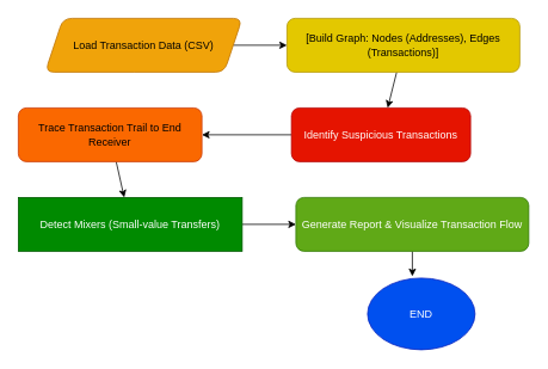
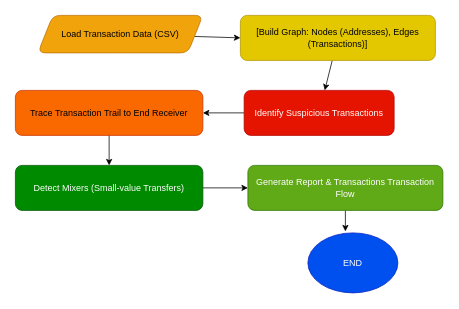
  <mxCell id="0" />
  <mxCell id="1" parent="0" />
  <mxCell id="2" style="edgeStyle=none;html=1;entryX=0;entryY=0.5;entryDx=0;entryDy=0;shadow=0;" edge="1" parent="1" source="3" target="5"><mxGeometry relative="1" as="geometry" /></mxCell>
- <mxCell id="3" value="Load Transaction Data (CSV)" style="shape=parallelogram;perimeter=parallelogramPerimeter;whiteSpace=wrap;html=1;fixedSize=1;fillColor=#f0a30a;fontColor=#000000;strokeColor=#BD7000;rounded=1;shadow=0;" vertex="1" parent="1"><mxGeometry x="50" y="20" width="220" height="60" as="geometry" /></mxCell>
+ <mxCell id="3" value="Load Transaction Data (CSV)" style="shape=parallelogram;perimeter=parallelogramPerimeter;whiteSpace=wrap;html=1;fixedSize=1;fillColor=#f0a30a;fontColor=#000000;strokeColor=#BD7000;rounded=1;shadow=0;" vertex="1" parent="1"><mxGeometry x="50" y="20" width="220" height="50" as="geometry" /></mxCell>
  <mxCell id="4" style="edgeStyle=none;html=1;shadow=0;" edge="1" parent="1" source="5" target="7"><mxGeometry relative="1" as="geometry" /></mxCell>
  <mxCell id="5" value="[Build Graph: Nodes (Addresses), Edges (Transactions)]" style="rounded=1;whiteSpace=wrap;html=1;shadow=0;fillColor=#e3c800;fontColor=#000000;strokeColor=#B09500;glass=0;" vertex="1" parent="1"><mxGeometry x="320" y="20" width="260" height="60" as="geometry" /></mxCell>
  <mxCell id="6" style="edgeStyle=none;html=1;entryX=1;entryY=0.5;entryDx=0;entryDy=0;shadow=0;" edge="1" parent="1" source="7" target="9"><mxGeometry relative="1" as="geometry" /></mxCell>
  <mxCell id="7" value="Identify Suspicious Transactions" style="rounded=1;whiteSpace=wrap;html=1;fillColor=#e51400;fontColor=#ffffff;strokeColor=#B20000;shadow=0;" vertex="1" parent="1"><mxGeometry x="325" y="120" width="200" height="60" as="geometry" /></mxCell>
  <mxCell id="8" style="edgeStyle=none;html=1;shadow=0;" edge="1" parent="1" source="9" target="11"><mxGeometry relative="1" as="geometry" /></mxCell>
- <mxCell id="9" value="Trace Transaction Trail to End Receiver" style="rounded=1;whiteSpace=wrap;html=1;fillColor=#fa6800;fontColor=#000000;strokeColor=#C73500;shadow=0;" vertex="1" parent="1"><mxGeometry x="20" y="120" width="205" height="60" as="geometry" /></mxCell>
+ <mxCell id="9" value="Trace Transaction Trail to End Receiver" style="rounded=1;whiteSpace=wrap;html=1;fillColor=#fa6800;fontColor=#000000;strokeColor=#C73500;shadow=0;" vertex="1" parent="1"><mxGeometry x="20" y="120" width="250" height="60" as="geometry" /></mxCell>
  <mxCell id="10" style="edgeStyle=none;html=1;entryX=0;entryY=0.5;entryDx=0;entryDy=0;shadow=0;" edge="1" parent="1" source="11" target="13"><mxGeometry relative="1" as="geometry" /></mxCell>
- <mxCell id="11" value="Detect Mixers (Small-value Transfers)" style="whiteSpace=wrap;html=1;fillColor=#008a00;fontColor=#ffffff;strokeColor=#005700;shadow=0;rounded=0;" vertex="1" parent="1"><mxGeometry x="20" y="220" width="250" height="60" as="geometry" /></mxCell>
+ <mxCell id="11" value="Detect Mixers (Small-value Transfers)" style="rounded=1;whiteSpace=wrap;html=1;fillColor=#008a00;fontColor=#ffffff;strokeColor=#005700;shadow=0;" vertex="1" parent="1"><mxGeometry x="20" y="220" width="250" height="60" as="geometry" /></mxCell>
  <mxCell id="12" style="edgeStyle=none;html=1;entryX=0.417;entryY=-0.025;entryDx=0;entryDy=0;entryPerimeter=0;shadow=0;" edge="1" parent="1" source="13" target="14"><mxGeometry relative="1" as="geometry" /></mxCell>
- <mxCell id="13" value="Generate Report &amp;amp; Visualize Transaction Flow" style="rounded=1;whiteSpace=wrap;html=1;fillColor=#60a917;fontColor=#ffffff;strokeColor=#2D7600;shadow=0;" vertex="1" parent="1"><mxGeometry x="330" y="220" width="260" height="60" as="geometry" /></mxCell>
+ <mxCell id="13" value="Generate Report &amp;amp; Transactions Transaction Flow" style="rounded=1;whiteSpace=wrap;html=1;fillColor=#60a917;fontColor=#ffffff;strokeColor=#2D7600;shadow=0;" vertex="1" parent="1"><mxGeometry x="330" y="220" width="260" height="60" as="geometry" /></mxCell>
  <mxCell id="14" value="END" style="ellipse;whiteSpace=wrap;html=1;fillColor=#0050ef;fontColor=#ffffff;strokeColor=#001DBC;shadow=0;" vertex="1" parent="1"><mxGeometry x="410" y="310" width="120" height="80" as="geometry" /></mxCell>
